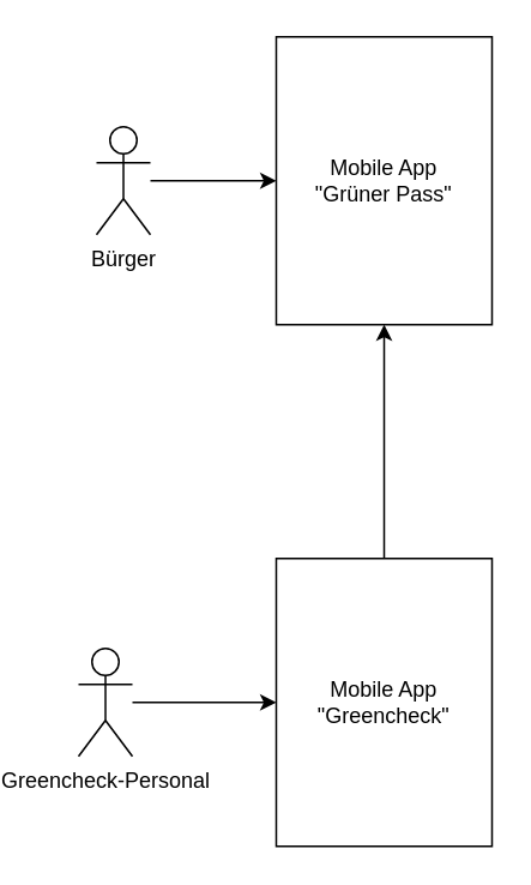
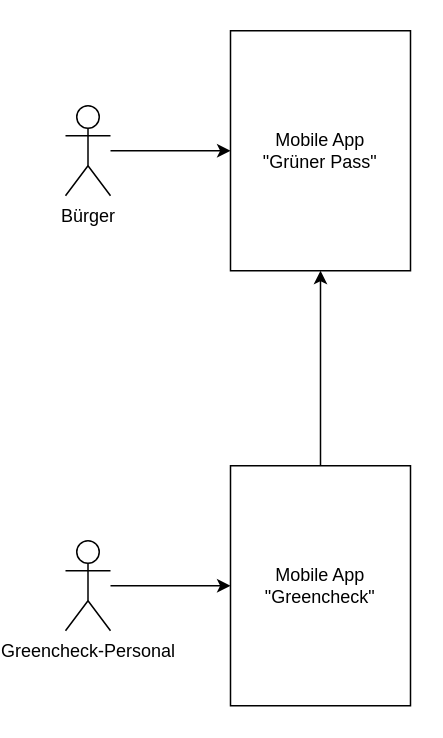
  <mxCell id="0" />
  <mxCell id="1" parent="0" />
  <mxCell id="2" value="Mobile App&lt;br&gt;&quot;Grüner Pass&quot;" style="rounded=0;whiteSpace=wrap;html=1;" vertex="1" parent="1"><mxGeometry x="130" y="20" width="120" height="160" as="geometry" /></mxCell>
  <mxCell id="3" style="edgeStyle=orthogonalEdgeStyle;rounded=0;orthogonalLoop=1;jettySize=auto;html=1;" edge="1" parent="1" source="4" target="2"><mxGeometry relative="1" as="geometry" /></mxCell>
  <mxCell id="4" value="Mobile App&lt;br&gt;&quot;Greencheck&quot;" style="rounded=0;whiteSpace=wrap;html=1;" vertex="1" parent="1"><mxGeometry x="130" y="310" width="120" height="160" as="geometry" /></mxCell>
  <mxCell id="5" style="edgeStyle=orthogonalEdgeStyle;rounded=0;orthogonalLoop=1;jettySize=auto;html=1;" edge="1" parent="1" source="6" target="2"><mxGeometry relative="1" as="geometry" /></mxCell>
- <mxCell id="6" value="Bürger" style="shape=umlActor;verticalLabelPosition=bottom;verticalAlign=top;html=1;outlineConnect=0;" vertex="1" parent="1"><mxGeometry x="30" y="70" width="30" height="60" as="geometry" /></mxCell>
+ <mxCell id="6" value="Bürger" style="shape=umlActor;verticalLabelPosition=bottom;verticalAlign=top;html=1;outlineConnect=0;" vertex="1" parent="1"><mxGeometry x="20" y="70" width="30" height="60" as="geometry" /></mxCell>
  <mxCell id="7" style="edgeStyle=orthogonalEdgeStyle;rounded=0;orthogonalLoop=1;jettySize=auto;html=1;" edge="1" parent="1" source="8" target="4"><mxGeometry relative="1" as="geometry" /></mxCell>
  <mxCell id="8" value="Greencheck-Personal" style="shape=umlActor;verticalLabelPosition=bottom;verticalAlign=top;html=1;outlineConnect=0;" vertex="1" parent="1"><mxGeometry x="20" y="360" width="30" height="60" as="geometry" /></mxCell>
